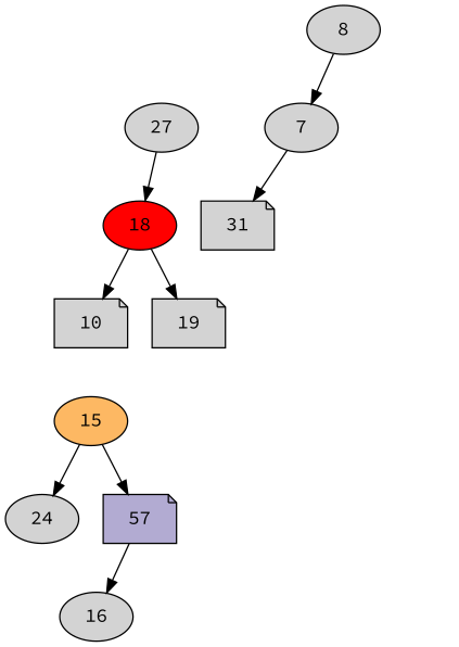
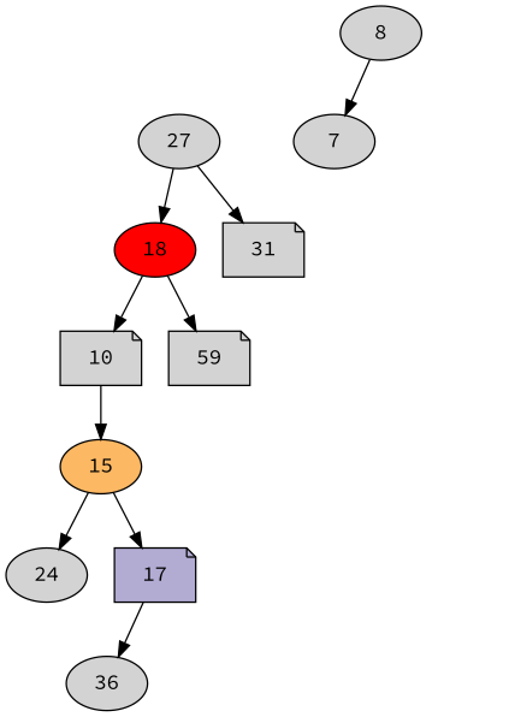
  digraph {
    fontname="Source Code Pro"
    node [fixedsize=true fontname="Source Code Pro" shape=ellipse style=filled]
    edge [fontname="Source Code Pro"]
    n1 [label=27]
    n2 [fillcolor=red label=18]
    n3 [label=31 shape=note]
    n4 [label=10 shape=note]
-   n5 [label=19 shape=note]
+   n5 [label=59 shape=note]
    n6 [fillcolor="/puor4/2" label=15]
    n7 [label=24]
-   n8 [fillcolor="/puor4/3" label=57 shape=note]
+   n8 [fillcolor="/puor4/3" label=17 shape=note]
    n9 [label=8]
    n10 [label=7]
    77 [shape=circle style=invis]
    66 [shape=circle style=invis]
    88 [shape=circle style=invis]
-   n14 [label=16]
+   n14 [label=36]
    13 [shape=circle style=invis]
    n1 -> n2
-   n10 -> n3
+   n1 -> n3
    n2 -> n4
    n2 -> n5
+   n4 -> n6
    n6 -> n7
    n6 -> n8
    n8 -> n14
    n8 -> 13 [style=invis]
    n9 -> n10
    n9 -> 77 [style=invis]
    n10 -> 88 [style=invis]
  }
